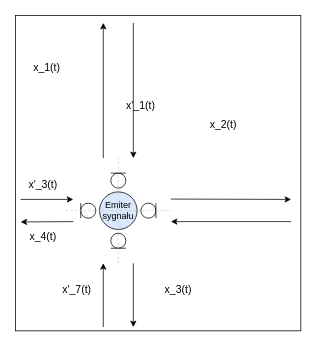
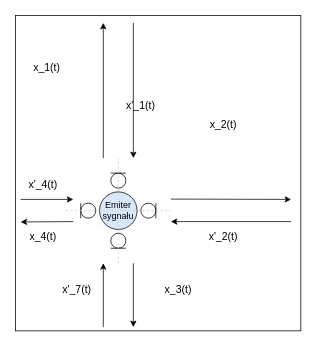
  <mxCell id="0" />
  <mxCell id="1" parent="0" />
  <mxCell id="2" value="" style="rounded=0;whiteSpace=wrap;html=1;allowArrows=0;connectable=0;" vertex="1" parent="1"><mxGeometry x="20" y="20" width="380" height="420" as="geometry" /></mxCell>
  <mxCell id="3" value="Emiter sygnału" style="ellipse;whiteSpace=wrap;html=1;aspect=fixed;fillColor=#dae8fc;" vertex="1" parent="1"><mxGeometry x="132" y="255" width="50" height="50" as="geometry" /></mxCell>
  <mxCell id="4" value="" style="endArrow=classic;html=1;rounded=0;" edge="1" parent="1"><mxGeometry width="50" height="50" relative="1" as="geometry"><mxPoint x="137" y="210" as="sourcePoint" /><mxPoint x="137" y="30" as="targetPoint" /></mxGeometry></mxCell>
  <mxCell id="5" value="" style="endArrow=classic;html=1;rounded=0;" edge="1" parent="1"><mxGeometry width="50" height="50" relative="1" as="geometry"><mxPoint x="177" y="30" as="sourcePoint" /><mxPoint x="177" y="210" as="targetPoint" /></mxGeometry></mxCell>
  <mxCell id="6" value="x_1(t)" style="text;html=1;strokeColor=none;fillColor=none;align=center;verticalAlign=middle;whiteSpace=wrap;rounded=0;fontSize=14;" vertex="1" parent="1"><mxGeometry x="32" y="75" width="60" height="30" as="geometry" /></mxCell>
  <mxCell id="7" value="x'_1(t)" style="text;html=1;strokeColor=none;fillColor=none;align=center;verticalAlign=middle;whiteSpace=wrap;rounded=0;fontSize=14;" vertex="1" parent="1"><mxGeometry x="157" y="125" width="60" height="30" as="geometry" /></mxCell>
  <mxCell id="8" value="" style="verticalLabelPosition=bottom;shadow=0;dashed=0;align=center;html=1;verticalAlign=top;shape=mxgraph.electrical.radio.microphone_1;rotation=90;" vertex="1" parent="1"><mxGeometry x="147" y="230" width="20" height="20" as="geometry" /></mxCell>
  <mxCell id="9" value="" style="verticalLabelPosition=bottom;shadow=0;dashed=0;align=center;html=1;verticalAlign=top;shape=mxgraph.electrical.radio.microphone_1;rotation=-180;" vertex="1" parent="1"><mxGeometry x="187" y="270" width="20" height="20" as="geometry" /></mxCell>
  <mxCell id="10" value="" style="verticalLabelPosition=bottom;shadow=0;dashed=0;align=center;html=1;verticalAlign=top;shape=mxgraph.electrical.radio.microphone_1;rotation=0;" vertex="1" parent="1"><mxGeometry x="107" y="270" width="20" height="20" as="geometry" /></mxCell>
  <mxCell id="11" value="" style="verticalLabelPosition=bottom;shadow=0;dashed=0;align=center;html=1;verticalAlign=top;shape=mxgraph.electrical.radio.microphone_1;rotation=-90;" vertex="1" parent="1"><mxGeometry x="147" y="310" width="20" height="20" as="geometry" /></mxCell>
  <mxCell id="12" value="" style="endArrow=none;dashed=1;html=1;strokeWidth=1;rounded=0;strokeColor=#CCCCCC;" edge="1" parent="1"><mxGeometry width="50" height="50" relative="1" as="geometry"><mxPoint x="87" y="280" as="sourcePoint" /><mxPoint x="227" y="280" as="targetPoint" /></mxGeometry></mxCell>
  <mxCell id="13" value="" style="endArrow=none;dashed=1;html=1;strokeWidth=1;rounded=0;strokeColor=#CCCCCC;" edge="1" parent="1"><mxGeometry width="50" height="50" relative="1" as="geometry"><mxPoint x="157" y="350" as="sourcePoint" /><mxPoint x="157" y="210" as="targetPoint" /></mxGeometry></mxCell>
  <mxCell id="14" value="" style="endArrow=classic;html=1;rounded=0;" edge="1" parent="1"><mxGeometry width="50" height="50" relative="1" as="geometry"><mxPoint x="227" y="264.55" as="sourcePoint" /><mxPoint x="387" y="265" as="targetPoint" /></mxGeometry></mxCell>
  <mxCell id="15" value="" style="endArrow=classic;html=1;rounded=0;" edge="1" parent="1"><mxGeometry width="50" height="50" relative="1" as="geometry"><mxPoint x="387" y="294.55" as="sourcePoint" /><mxPoint x="227" y="294.55" as="targetPoint" /></mxGeometry></mxCell>
  <mxCell id="16" value="x_2(t)" style="text;html=1;strokeColor=none;fillColor=none;align=center;verticalAlign=middle;whiteSpace=wrap;rounded=0;fontSize=14;direction=east;" vertex="1" parent="1"><mxGeometry x="267" y="150" width="60" height="30" as="geometry" /></mxCell>
+ <mxCell id="17" value="x'_2(t)" style="text;html=1;strokeColor=none;fillColor=none;align=center;verticalAlign=middle;whiteSpace=wrap;rounded=0;fontSize=14;direction=east;" vertex="1" parent="1"><mxGeometry x="267" y="300" width="60" height="30" as="geometry" /></mxCell>
  <mxCell id="18" value="" style="endArrow=classic;html=1;rounded=0;" edge="1" parent="1"><mxGeometry width="50" height="50" relative="1" as="geometry"><mxPoint x="137" y="435" as="sourcePoint" /><mxPoint x="137" y="350" as="targetPoint" /></mxGeometry></mxCell>
  <mxCell id="19" value="" style="endArrow=classic;html=1;rounded=0;" edge="1" parent="1"><mxGeometry width="50" height="50" relative="1" as="geometry"><mxPoint x="177" y="350" as="sourcePoint" /><mxPoint x="177" y="435" as="targetPoint" /></mxGeometry></mxCell>
  <mxCell id="20" value="x_3(t)" style="text;html=1;strokeColor=none;fillColor=none;align=center;verticalAlign=middle;whiteSpace=wrap;rounded=0;fontSize=14;" vertex="1" parent="1"><mxGeometry x="207" y="370" width="60" height="30" as="geometry" /></mxCell>
  <mxCell id="21" value="x'_7(t)" style="text;html=1;strokeColor=none;fillColor=none;align=center;verticalAlign=middle;whiteSpace=wrap;rounded=0;fontSize=14;" vertex="1" parent="1"><mxGeometry x="72" y="370" width="60" height="30" as="geometry" /></mxCell>
  <mxCell id="22" value="" style="endArrow=classic;html=1;rounded=0;" edge="1" parent="1"><mxGeometry width="50" height="50" relative="1" as="geometry"><mxPoint x="27" y="265" as="sourcePoint" /><mxPoint x="97" y="265" as="targetPoint" /></mxGeometry></mxCell>
  <mxCell id="23" value="" style="endArrow=classic;html=1;rounded=0;" edge="1" parent="1"><mxGeometry width="50" height="50" relative="1" as="geometry"><mxPoint x="97" y="294.55" as="sourcePoint" /><mxPoint x="27" y="295" as="targetPoint" /></mxGeometry></mxCell>
  <mxCell id="24" value="x_4(t)" style="text;html=1;strokeColor=none;fillColor=none;align=center;verticalAlign=middle;whiteSpace=wrap;rounded=0;fontSize=14;direction=east;" vertex="1" parent="1"><mxGeometry x="27" y="300" width="60" height="30" as="geometry" /></mxCell>
- <mxCell id="25" value="x'_3(t)" style="text;html=1;strokeColor=none;fillColor=none;align=center;verticalAlign=middle;whiteSpace=wrap;rounded=0;fontSize=14;direction=east;" vertex="1" parent="1"><mxGeometry x="27" y="230" width="60" height="30" as="geometry" /></mxCell>
+ <mxCell id="25" value="x'_4(t)" style="text;html=1;strokeColor=none;fillColor=none;align=center;verticalAlign=middle;whiteSpace=wrap;rounded=0;fontSize=14;direction=east;" vertex="1" parent="1"><mxGeometry x="27" y="230" width="60" height="30" as="geometry" /></mxCell>
